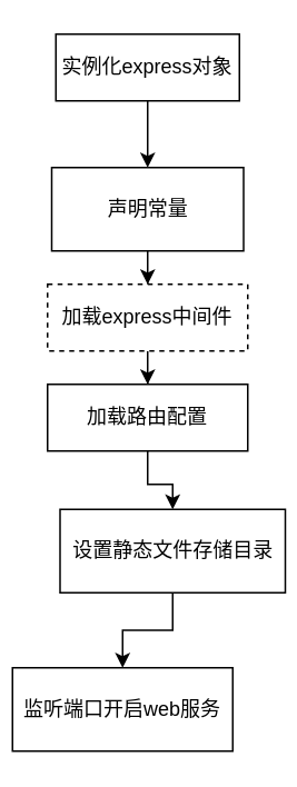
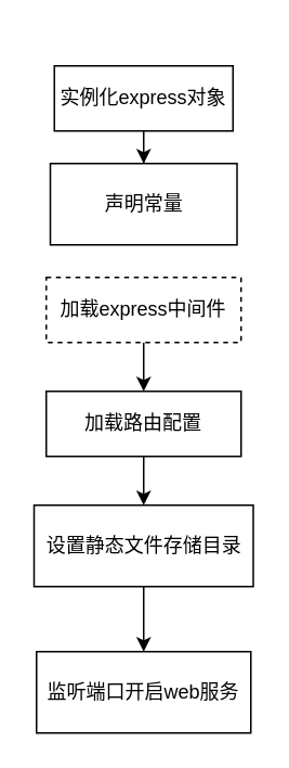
  <mxCell id="0" />
  <mxCell id="1" parent="0" />
  <mxCell id="2" style="edgeStyle=orthogonalEdgeStyle;rounded=0;orthogonalLoop=1;jettySize=auto;html=1;" edge="1" parent="1" source="3" target="5"><mxGeometry relative="1" as="geometry" /></mxCell>
- <mxCell id="3" value="实例化express对象" style="rounded=0;whiteSpace=wrap;html=1;" vertex="1" parent="1"><mxGeometry x="33" y="20" width="110" height="40" as="geometry" /></mxCell>
- <mxCell id="4" style="edgeStyle=orthogonalEdgeStyle;rounded=0;orthogonalLoop=1;jettySize=auto;html=1;entryX=0.5;entryY=0;entryDx=0;entryDy=0;" edge="1" parent="1" source="5" target="7"><mxGeometry relative="1" as="geometry" /></mxCell>
+ <mxCell id="3" value="实例化express对象" style="rounded=0;whiteSpace=wrap;html=1;" vertex="1" parent="1"><mxGeometry x="33" y="40" width="110" height="40" as="geometry" /></mxCell>
  <mxCell id="5" value="声明常量" style="rounded=0;whiteSpace=wrap;html=1;" vertex="1" parent="1"><mxGeometry x="30.5" y="100" width="115" height="50" as="geometry" /></mxCell>
  <mxCell id="6" style="edgeStyle=orthogonalEdgeStyle;rounded=0;orthogonalLoop=1;jettySize=auto;html=1;" edge="1" parent="1" source="7" target="9"><mxGeometry relative="1" as="geometry" /></mxCell>
  <mxCell id="7" value="加载express中间件" style="rounded=0;whiteSpace=wrap;html=1;dashed=1;" vertex="1" parent="1"><mxGeometry x="28" y="170" width="120" height="40" as="geometry" /></mxCell>
  <mxCell id="8" style="edgeStyle=orthogonalEdgeStyle;rounded=0;orthogonalLoop=1;jettySize=auto;html=1;" edge="1" parent="1" source="9" target="11"><mxGeometry relative="1" as="geometry" /></mxCell>
- <mxCell id="9" value="加载路由配置" style="rounded=0;whiteSpace=wrap;html=1;" vertex="1" parent="1"><mxGeometry x="28" y="230" width="120" height="40" as="geometry" /></mxCell>
+ <mxCell id="9" value="加载路由配置" style="rounded=0;whiteSpace=wrap;html=1;" vertex="1" parent="1"><mxGeometry x="28" y="240" width="120" height="40" as="geometry" /></mxCell>
  <mxCell id="10" style="edgeStyle=orthogonalEdgeStyle;rounded=0;orthogonalLoop=1;jettySize=auto;html=1;entryX=0.5;entryY=0;entryDx=0;entryDy=0;" edge="1" parent="1" source="11" target="12"><mxGeometry relative="1" as="geometry" /></mxCell>
- <mxCell id="11" value="设置静态文件存储目录" style="rounded=0;whiteSpace=wrap;html=1;" vertex="1" parent="1"><mxGeometry x="35.5" y="305" width="135" height="50" as="geometry" /></mxCell>
- <mxCell id="12" value="监听端口开启web服务" style="rounded=0;whiteSpace=wrap;html=1;" vertex="1" parent="1"><mxGeometry x="7" y="400" width="132" height="50" as="geometry" /></mxCell>
+ <mxCell id="11" value="设置静态文件存储目录" style="rounded=0;whiteSpace=wrap;html=1;" vertex="1" parent="1"><mxGeometry x="20.5" y="310" width="135" height="50" as="geometry" /></mxCell>
+ <mxCell id="12" value="监听端口开启web服务" style="rounded=0;whiteSpace=wrap;html=1;" vertex="1" parent="1"><mxGeometry x="22" y="400" width="132" height="50" as="geometry" /></mxCell>
